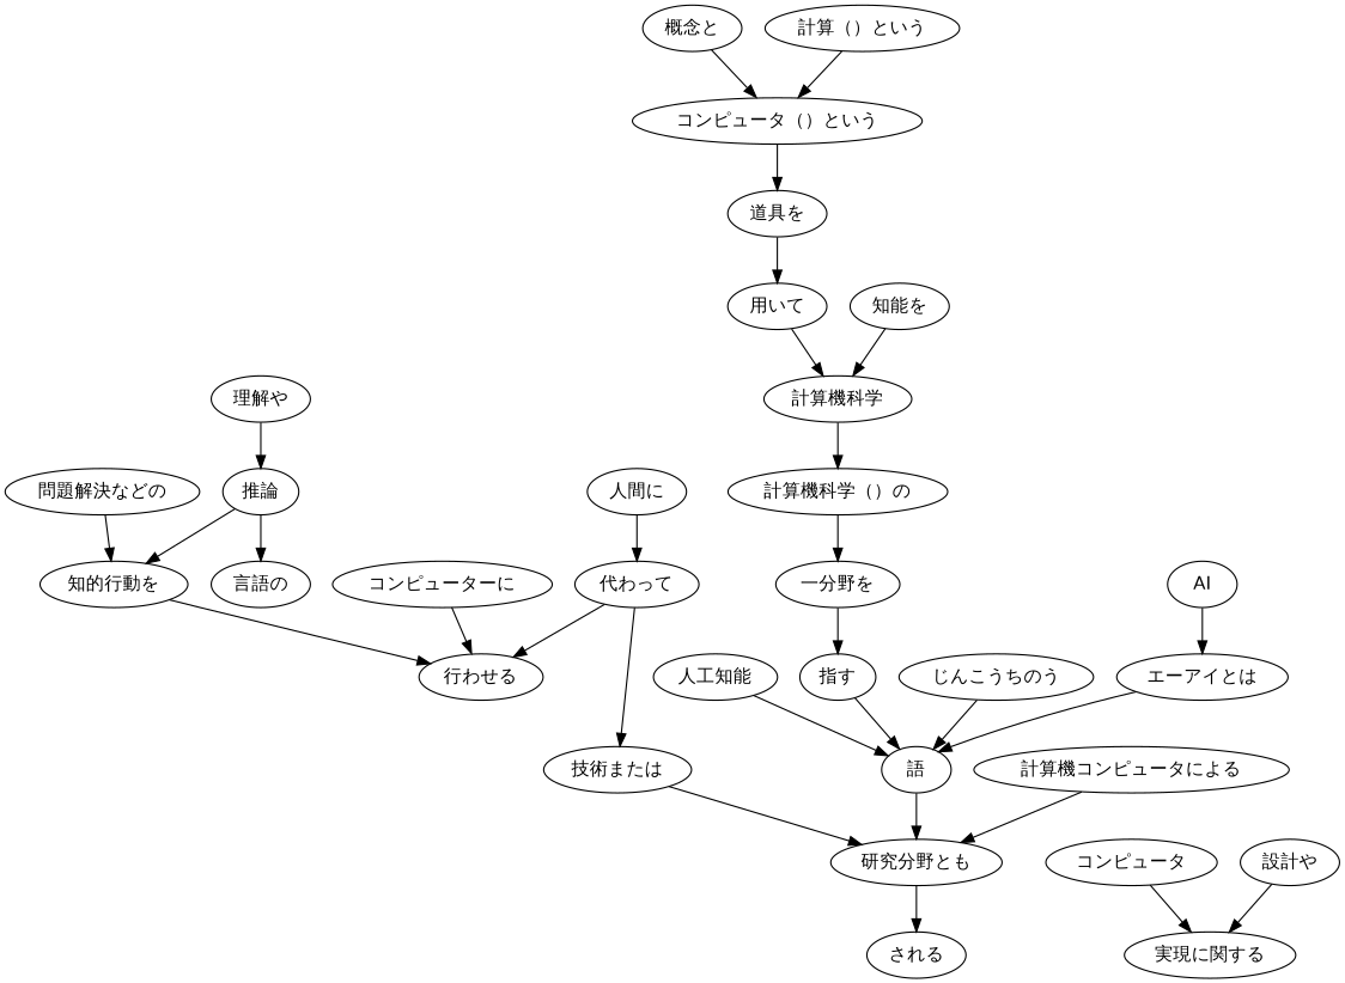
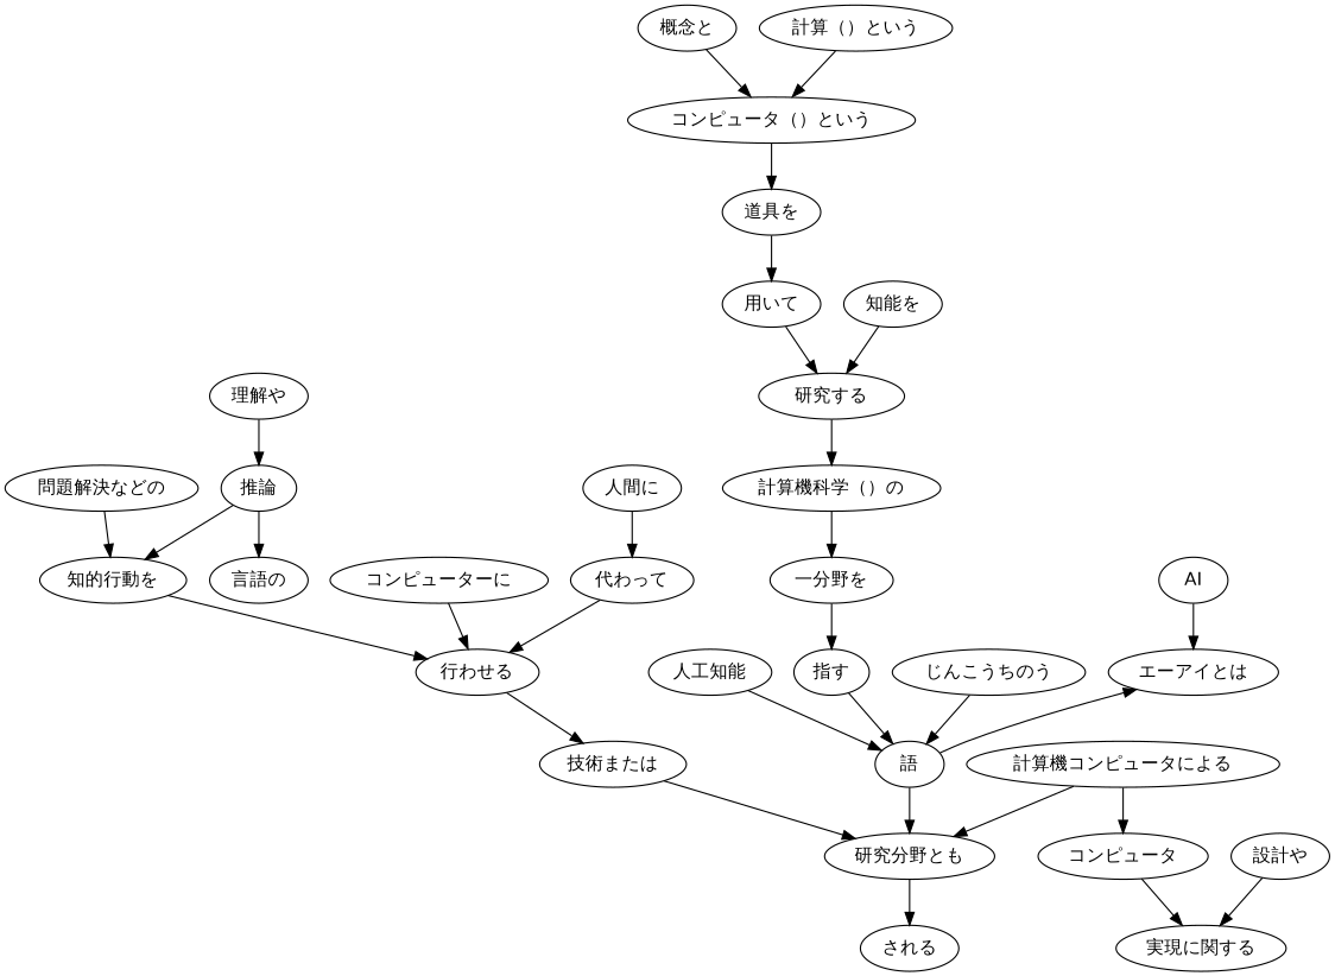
  digraph {
    fontname=Lato
    node [fontname=Lato]
    edge [fontname=Lato]
    "エーアイとは"
    "語"
    "研究分野とも"
    "される"
    "人工知能"
    "行わせる"
    "技術または"
    "理解や"
    "推論"
    "知的行動を"
    "言語の"
    "コンピュータ（）という"
    "道具を"
    "用いて"
    "計算機コンピュータによる"
    n16 [label="コンピュータ"]
    "実現に関する"
    "計算機科学（）の"
    "一分野を"
    "指す"
    AI
    "コンピューターに"
-   "研究する" [label="計算機科学"]
+   "研究する"
    "概念と"
    "代わって"
    "計算（）という"
    "じんこうちのう"
    "知能を"
    "問題解決などの"
    "設計や"
    "人間に"
-   "エーアイとは" -> "語"
+   "語" -> "エーアイとは"
    "語" -> "研究分野とも"
    "研究分野とも" -> "される"
    "人工知能" -> "語"
-   "代わって" -> "技術または"
+   "行わせる" -> "技術または"
    "技術または" -> "研究分野とも"
    "理解や" -> "推論"
    "推論" -> "知的行動を"
    "推論" -> "言語の"
    "知的行動を" -> "行わせる"
    "コンピュータ（）という" -> "道具を"
    "道具を" -> "用いて"
    "用いて" -> "研究する"
    "計算機コンピュータによる" -> "研究分野とも"
+   "計算機コンピュータによる" -> n16
    n16 -> "実現に関する"
    "計算機科学（）の" -> "一分野を"
    "一分野を" -> "指す"
    "指す" -> "語"
    AI -> "エーアイとは"
    "コンピューターに" -> "行わせる"
    "研究する" -> "計算機科学（）の"
    "概念と" -> "コンピュータ（）という"
    "代わって" -> "行わせる"
    "計算（）という" -> "コンピュータ（）という"
    "じんこうちのう" -> "語"
    "知能を" -> "研究する"
    "問題解決などの" -> "知的行動を"
    "設計や" -> "実現に関する"
    "人間に" -> "代わって"
  }
